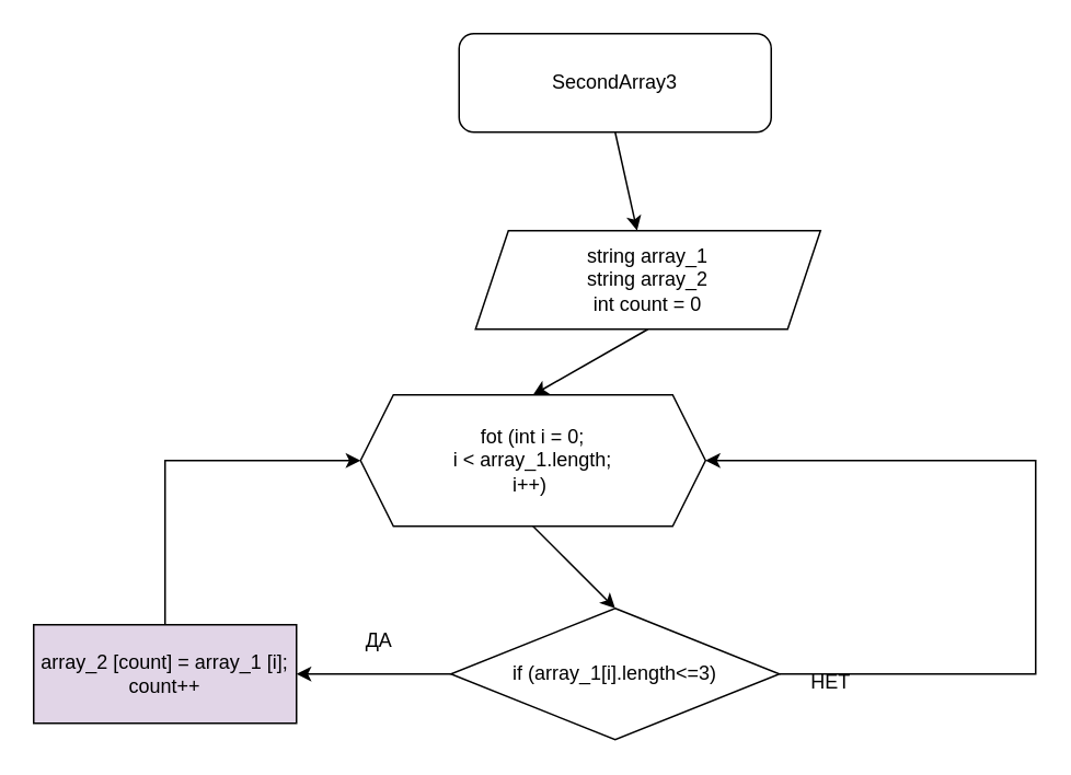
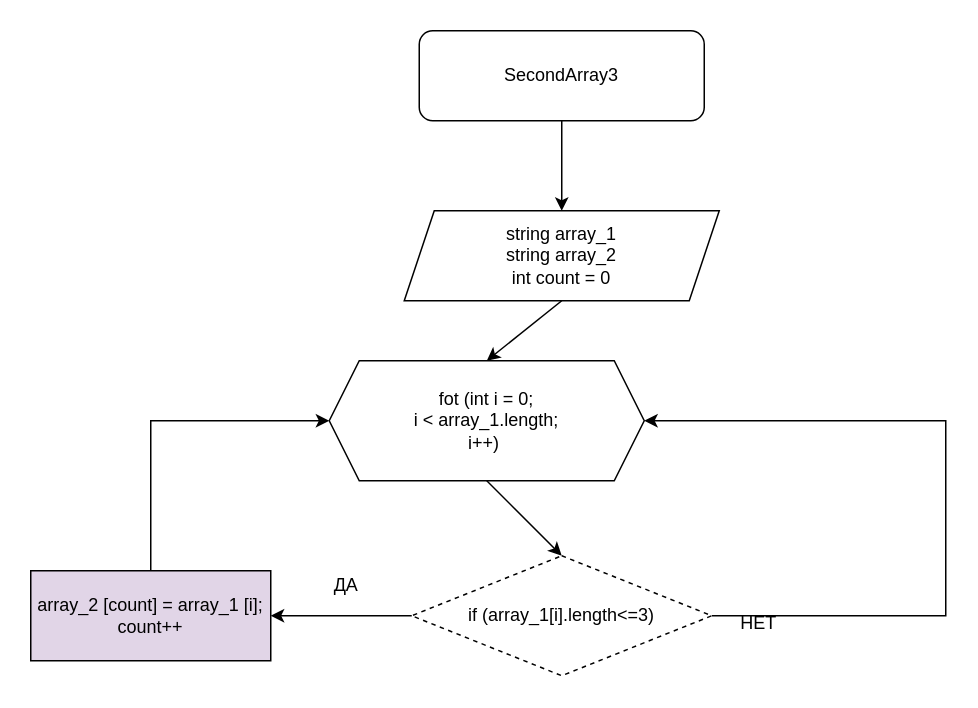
  <mxCell id="0" />
  <mxCell id="1" parent="0" />
  <mxCell id="2" value="SecondArray3" style="rounded=1;whiteSpace=wrap;html=1;" vertex="1" parent="1"><mxGeometry x="279" y="20" width="190" height="60" as="geometry" /></mxCell>
- <mxCell id="3" value="string array_1&lt;br&gt;string array_2&lt;br&gt;int count = 0" style="shape=parallelogram;perimeter=parallelogramPerimeter;whiteSpace=wrap;html=1;fixedSize=1;" vertex="1" parent="1"><mxGeometry x="289" y="140" width="210" height="60" as="geometry" /></mxCell>
+ <mxCell id="3" value="string array_1&lt;br&gt;string array_2&lt;br&gt;int count = 0" style="shape=parallelogram;perimeter=parallelogramPerimeter;whiteSpace=wrap;html=1;fixedSize=1;" vertex="1" parent="1"><mxGeometry x="269" y="140" width="210" height="60" as="geometry" /></mxCell>
  <mxCell id="4" value="fot (int i = 0;&lt;br&gt;i &amp;lt; array_1.length;&lt;br&gt;i++)&amp;nbsp;" style="shape=hexagon;perimeter=hexagonPerimeter2;whiteSpace=wrap;html=1;fixedSize=1;" vertex="1" parent="1"><mxGeometry x="219" y="240" width="210" height="80" as="geometry" /></mxCell>
- <mxCell id="5" value="if (array_1[i].length&amp;lt;=3)" style="rhombus;whiteSpace=wrap;html=1;" vertex="1" parent="1"><mxGeometry x="274" y="370" width="200" height="80" as="geometry" /></mxCell>
+ <mxCell id="5" value="if (array_1[i].length&amp;lt;=3)" style="rhombus;whiteSpace=wrap;html=1;dashed=1;" vertex="1" parent="1"><mxGeometry x="274" y="370" width="200" height="80" as="geometry" /></mxCell>
  <mxCell id="6" value="" style="endArrow=classic;html=1;rounded=0;exitX=0.5;exitY=1;exitDx=0;exitDy=0;entryX=0.5;entryY=0;entryDx=0;entryDy=0;" edge="1" parent="1" source="3" target="4"><mxGeometry width="50" height="50" relative="1" as="geometry"><mxPoint x="290" y="250" as="sourcePoint" /><mxPoint x="340" y="200" as="targetPoint" /></mxGeometry></mxCell>
  <mxCell id="7" value="" style="endArrow=classic;html=1;rounded=0;exitX=0.5;exitY=1;exitDx=0;exitDy=0;entryX=0.5;entryY=0;entryDx=0;entryDy=0;" edge="1" parent="1" source="4" target="5"><mxGeometry width="50" height="50" relative="1" as="geometry"><mxPoint x="300" y="360" as="sourcePoint" /><mxPoint x="350" y="310" as="targetPoint" /></mxGeometry></mxCell>
  <mxCell id="8" value="array_2 [count] = array_1 [i];&lt;br&gt;count++" style="rounded=0;whiteSpace=wrap;html=1;fillColor=#e1d5e7;" vertex="1" parent="1"><mxGeometry x="20" y="380" width="160" height="60" as="geometry" /></mxCell>
  <mxCell id="9" value="" style="endArrow=classic;html=1;rounded=0;exitX=0;exitY=0.5;exitDx=0;exitDy=0;entryX=1;entryY=0.5;entryDx=0;entryDy=0;" edge="1" parent="1" source="5" target="8"><mxGeometry width="50" height="50" relative="1" as="geometry"><mxPoint x="230" y="570" as="sourcePoint" /><mxPoint x="280" y="520" as="targetPoint" /><Array as="points"><mxPoint x="220" y="410" /></Array></mxGeometry></mxCell>
  <mxCell id="10" value="ДА" style="text;html=1;align=center;verticalAlign=middle;resizable=0;points=[];autosize=1;strokeColor=none;fillColor=none;" vertex="1" parent="1"><mxGeometry x="210" y="375" width="40" height="30" as="geometry" /></mxCell>
  <mxCell id="11" value="" style="endArrow=classic;html=1;rounded=0;exitX=0.5;exitY=1;exitDx=0;exitDy=0;" edge="1" parent="1" source="2" target="3"><mxGeometry width="50" height="50" relative="1" as="geometry"><mxPoint x="370" y="100" as="sourcePoint" /><mxPoint x="420" y="50" as="targetPoint" /></mxGeometry></mxCell>
  <mxCell id="12" value="" style="endArrow=classic;html=1;rounded=0;exitX=1;exitY=0.5;exitDx=0;exitDy=0;entryX=1;entryY=0.5;entryDx=0;entryDy=0;" edge="1" parent="1" source="5" target="4"><mxGeometry width="50" height="50" relative="1" as="geometry"><mxPoint x="350" y="410" as="sourcePoint" /><mxPoint x="400" y="360" as="targetPoint" /><Array as="points"><mxPoint x="630" y="410" /><mxPoint x="630" y="350" /><mxPoint x="630" y="280" /></Array></mxGeometry></mxCell>
  <mxCell id="13" value="НЕТ" style="text;html=1;align=center;verticalAlign=middle;resizable=0;points=[];autosize=1;strokeColor=none;fillColor=none;" vertex="1" parent="1"><mxGeometry x="480" y="400" width="50" height="30" as="geometry" /></mxCell>
  <mxCell id="14" value="" style="endArrow=classic;html=1;rounded=0;exitX=0.5;exitY=0;exitDx=0;exitDy=0;entryX=0;entryY=0.5;entryDx=0;entryDy=0;" edge="1" parent="1" source="8" target="4"><mxGeometry width="50" height="50" relative="1" as="geometry"><mxPoint x="90" y="370" as="sourcePoint" /><mxPoint x="140" y="320" as="targetPoint" /><Array as="points"><mxPoint x="100" y="280" /></Array></mxGeometry></mxCell>
